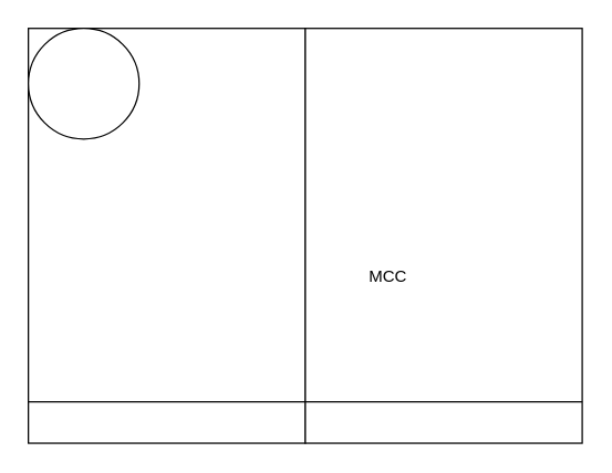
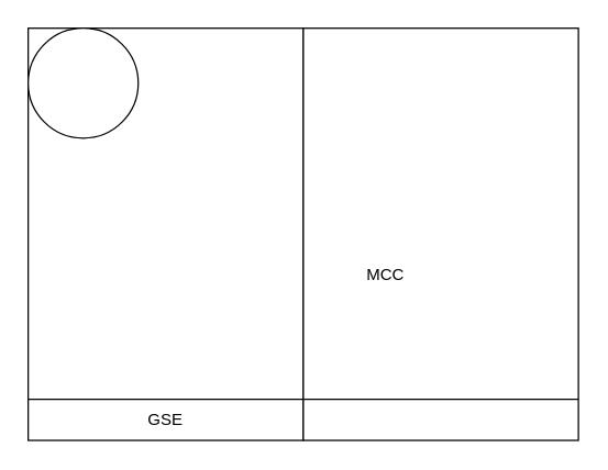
  <mxCell id="0" />
  <mxCell id="1" parent="0" />
  <mxCell id="2" value="" style="rounded=0;whiteSpace=wrap;html=1;" vertex="1" parent="1"><mxGeometry x="20" y="20" width="200" height="300" as="geometry" /></mxCell>
  <mxCell id="3" value="" style="rounded=0;whiteSpace=wrap;html=1;" vertex="1" parent="1"><mxGeometry x="220" y="20" width="200" height="300" as="geometry" /></mxCell>
  <mxCell id="4" value="MCC" style="text;html=1;strokeColor=none;fillColor=none;align=center;verticalAlign=middle;whiteSpace=wrap;rounded=0;" vertex="1" parent="1"><mxGeometry x="250" y="185" width="60" height="30" as="geometry" /></mxCell>
+ <mxCell id="5" value="GSE" style="text;html=1;strokeColor=none;fillColor=none;align=center;verticalAlign=middle;whiteSpace=wrap;rounded=0;" vertex="1" parent="1"><mxGeometry x="90" y="290" width="60" height="30" as="geometry" /></mxCell>
  <mxCell id="6" value="" style="endArrow=none;html=1;" edge="1" parent="1"><mxGeometry width="50" height="50" relative="1" as="geometry"><mxPoint x="20" y="290" as="sourcePoint" /><mxPoint x="420" y="290" as="targetPoint" /></mxGeometry></mxCell>
  <mxCell id="7" value="" style="ellipse;whiteSpace=wrap;html=1;aspect=fixed;" vertex="1" parent="1"><mxGeometry x="20" y="20" width="80" height="80" as="geometry" /></mxCell>
